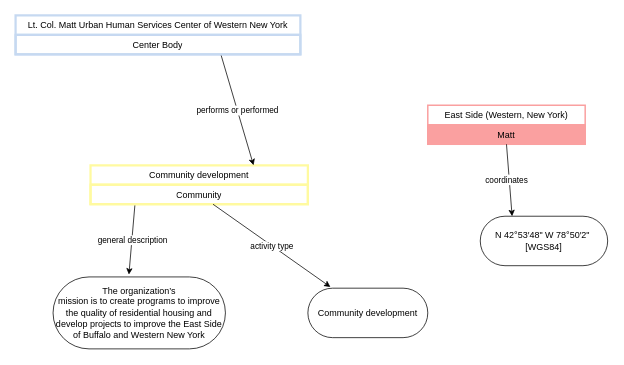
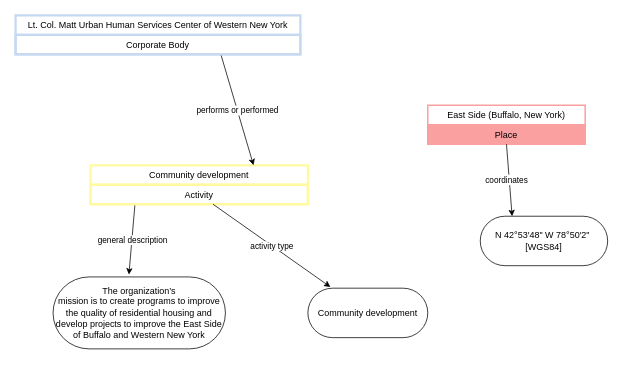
  <mxCell id="0" />
  <mxCell id="1" parent="0" />
  <mxCell id="2" value="&lt;span style=&quot;line-height: 115%; font-family: Helvetica, sans-serif;&quot;&gt;&lt;font style=&quot;font-size: 12px;&quot;&gt;Lt. Col. Matt Urban Human Services Center of Western New York&lt;/font&gt;&lt;/span&gt;" style="swimlane;fontStyle=0;childLayout=stackLayout;horizontal=1;startSize=26;strokeColor=#C6D9F1;strokeWidth=3;fillColor=none;horizontalStack=0;resizeParent=1;resizeParentMax=0;resizeLast=0;collapsible=1;marginBottom=0;whiteSpace=wrap;html=1;" parent="1" vertex="1"><mxGeometry x="20" y="20" width="380" height="52" as="geometry" /></mxCell>
- <mxCell id="3" value="Center Body" style="text;strokeColor=#C6D9F1;strokeWidth=3;fillColor=none;align=center;verticalAlign=top;spacingLeft=4;spacingRight=4;overflow=hidden;rotatable=0;points=[[0,0.5],[1,0.5]];portConstraint=eastwest;whiteSpace=wrap;html=1;" parent="2" vertex="1"><mxGeometry y="26" width="380" height="26" as="geometry" /></mxCell>
+ <mxCell id="3" value="Corporate Body" style="text;strokeColor=#C6D9F1;strokeWidth=3;fillColor=none;align=center;verticalAlign=top;spacingLeft=4;spacingRight=4;overflow=hidden;rotatable=0;points=[[0,0.5],[1,0.5]];portConstraint=eastwest;whiteSpace=wrap;html=1;" parent="2" vertex="1"><mxGeometry y="26" width="380" height="26" as="geometry" /></mxCell>
  <mxCell id="4" value="Community development" style="swimlane;fontStyle=0;childLayout=stackLayout;horizontal=1;startSize=26;strokeColor=#FFFAA0;strokeWidth=3;fillColor=none;horizontalStack=0;resizeParent=1;resizeParentMax=0;resizeLast=0;collapsible=1;marginBottom=0;whiteSpace=wrap;html=1;" parent="1" vertex="1"><mxGeometry x="120" y="220" width="290" height="52" as="geometry" /></mxCell>
- <mxCell id="5" value="Community" style="text;strokeColor=#FFFAA0;strokeWidth=3;fillColor=none;align=center;verticalAlign=top;spacingLeft=4;spacingRight=4;overflow=hidden;rotatable=0;points=[[0,0.5],[1,0.5]];portConstraint=eastwest;whiteSpace=wrap;html=1;" parent="4" vertex="1"><mxGeometry y="26" width="290" height="26" as="geometry" /></mxCell>
- <mxCell id="6" value="&lt;p&gt;East Side (Western, New York)&lt;/p&gt;" style="swimlane;fontStyle=0;childLayout=stackLayout;horizontal=1;startSize=26;strokeColor=#FAA0A0;strokeWidth=2;fillColor=none;horizontalStack=0;resizeParent=1;resizeParentMax=0;resizeLast=0;collapsible=1;marginBottom=0;whiteSpace=wrap;html=1;" parent="1" vertex="1"><mxGeometry x="570" y="140" width="210" height="52" as="geometry" /></mxCell>
- <mxCell id="7" value="Matt" style="text;strokeColor=#FAA0A0;strokeWidth=2;fillColor=#FAA0A0;align=center;verticalAlign=top;spacingLeft=4;spacingRight=4;overflow=hidden;rotatable=0;points=[[0,0.5],[1,0.5]];portConstraint=eastwest;whiteSpace=wrap;html=1;" parent="6" vertex="1"><mxGeometry y="26" width="210" height="26" as="geometry" /></mxCell>
+ <mxCell id="5" value="Activity" style="text;strokeColor=#FFFAA0;strokeWidth=3;fillColor=none;align=center;verticalAlign=top;spacingLeft=4;spacingRight=4;overflow=hidden;rotatable=0;points=[[0,0.5],[1,0.5]];portConstraint=eastwest;whiteSpace=wrap;html=1;" parent="4" vertex="1"><mxGeometry y="26" width="290" height="26" as="geometry" /></mxCell>
+ <mxCell id="6" value="&lt;p&gt;East Side (Buffalo, New York)&lt;/p&gt;" style="swimlane;fontStyle=0;childLayout=stackLayout;horizontal=1;startSize=26;strokeColor=#FAA0A0;strokeWidth=2;fillColor=none;horizontalStack=0;resizeParent=1;resizeParentMax=0;resizeLast=0;collapsible=1;marginBottom=0;whiteSpace=wrap;html=1;" parent="1" vertex="1"><mxGeometry x="570" y="140" width="210" height="52" as="geometry" /></mxCell>
+ <mxCell id="7" value="Place" style="text;strokeColor=#FAA0A0;strokeWidth=2;fillColor=#FAA0A0;align=center;verticalAlign=top;spacingLeft=4;spacingRight=4;overflow=hidden;rotatable=0;points=[[0,0.5],[1,0.5]];portConstraint=eastwest;whiteSpace=wrap;html=1;" parent="6" vertex="1"><mxGeometry y="26" width="210" height="26" as="geometry" /></mxCell>
  <mxCell id="8" value="&lt;span style=&quot;line-height: 115%;&quot;&gt;&lt;font face=&quot;Helvetica&quot; style=&quot;font-size: 12px;&quot;&gt;The organization’s&lt;br/&gt;mission is to create programs to improve the quality of residential housing and&lt;br/&gt;develop projects to improve the East Side of Buffalo and Western New York&lt;/font&gt;&lt;/span&gt;" style="html=1;whiteSpace=wrap;rounded=1;arcSize=50;" parent="1" vertex="1"><mxGeometry x="70" y="369" width="230" height="96" as="geometry" /></mxCell>
  <mxCell id="9" value="&lt;br&gt;&lt;pre&gt;&lt;code&gt;&lt;font face=&quot;Helvetica&quot;&gt;N 42°53′48&quot; W 78°50′2&quot; &lt;br/&gt;[WGS84]&lt;/font&gt;&lt;/code&gt;&lt;/pre&gt;&lt;div&gt;&lt;br&gt;&lt;/div&gt;" style="html=1;whiteSpace=wrap;rounded=1;arcSize=50;" parent="1" vertex="1"><mxGeometry x="640" y="288" width="170" height="66" as="geometry" /></mxCell>
  <mxCell id="10" value="" style="endArrow=classic;html=1;rounded=0;exitX=0.204;exitY=1.062;exitDx=0;exitDy=0;exitPerimeter=0;entryX=0.44;entryY=-0.033;entryDx=0;entryDy=0;entryPerimeter=0;" parent="1" source="5" edge="1" target="8"><mxGeometry relative="1" as="geometry"><mxPoint x="159" y="276" as="sourcePoint" /><mxPoint x="150" y="360" as="targetPoint" /></mxGeometry></mxCell>
  <mxCell id="11" value="general description" style="edgeLabel;resizable=0;html=1;;align=center;verticalAlign=middle;" parent="10" connectable="0" vertex="1"><mxGeometry relative="1" as="geometry" /></mxCell>
  <mxCell id="12" value="" style="endArrow=classic;html=1;rounded=0;entryX=0.188;entryY=-0.024;entryDx=0;entryDy=0;entryPerimeter=0;" parent="1" source="5" target="16" edge="1"><mxGeometry relative="1" as="geometry"><mxPoint x="449" y="296" as="sourcePoint" /><mxPoint x="430" y="370" as="targetPoint" /></mxGeometry></mxCell>
  <mxCell id="13" value="activity type" style="edgeLabel;resizable=0;html=1;;align=center;verticalAlign=middle;" parent="12" connectable="0" vertex="1"><mxGeometry relative="1" as="geometry" /></mxCell>
  <mxCell id="14" value="" style="endArrow=classic;html=1;rounded=0;entryX=0.75;entryY=0;entryDx=0;entryDy=0;exitX=0.722;exitY=1.062;exitDx=0;exitDy=0;exitPerimeter=0;" parent="1" source="3" target="4" edge="1"><mxGeometry relative="1" as="geometry"><mxPoint x="290" y="80" as="sourcePoint" /><mxPoint x="853" y="70" as="targetPoint" /></mxGeometry></mxCell>
  <mxCell id="15" value="performs or performed" style="edgeLabel;resizable=0;html=1;;align=center;verticalAlign=middle;" parent="14" connectable="0" vertex="1"><mxGeometry relative="1" as="geometry" /></mxCell>
  <mxCell id="16" value="Community development" style="html=1;whiteSpace=wrap;rounded=1;arcSize=50;" parent="1" vertex="1"><mxGeometry x="410" y="384" width="160" height="66" as="geometry" /></mxCell>
  <mxCell id="17" value="" style="endArrow=classic;html=1;rounded=0;entryX=0.25;entryY=0;entryDx=0;entryDy=0;exitX=0.5;exitY=1;exitDx=0;exitDy=0;" parent="1" source="6" target="9" edge="1"><mxGeometry relative="1" as="geometry"><mxPoint x="590" y="193" as="sourcePoint" /><mxPoint x="746" y="299" as="targetPoint" /></mxGeometry></mxCell>
  <mxCell id="18" value="Text" style="edgeLabel;html=1;align=center;verticalAlign=middle;resizable=0;points=[];" parent="17" vertex="1" connectable="0"><mxGeometry x="-0.048" y="-3" relative="1" as="geometry"><mxPoint as="offset" /></mxGeometry></mxCell>
  <mxCell id="19" value="coordinates" style="edgeLabel;html=1;align=center;verticalAlign=middle;resizable=0;points=[];" parent="17" vertex="1" connectable="0"><mxGeometry x="-0.048" y="-4" relative="1" as="geometry"><mxPoint y="1" as="offset" /></mxGeometry></mxCell>
